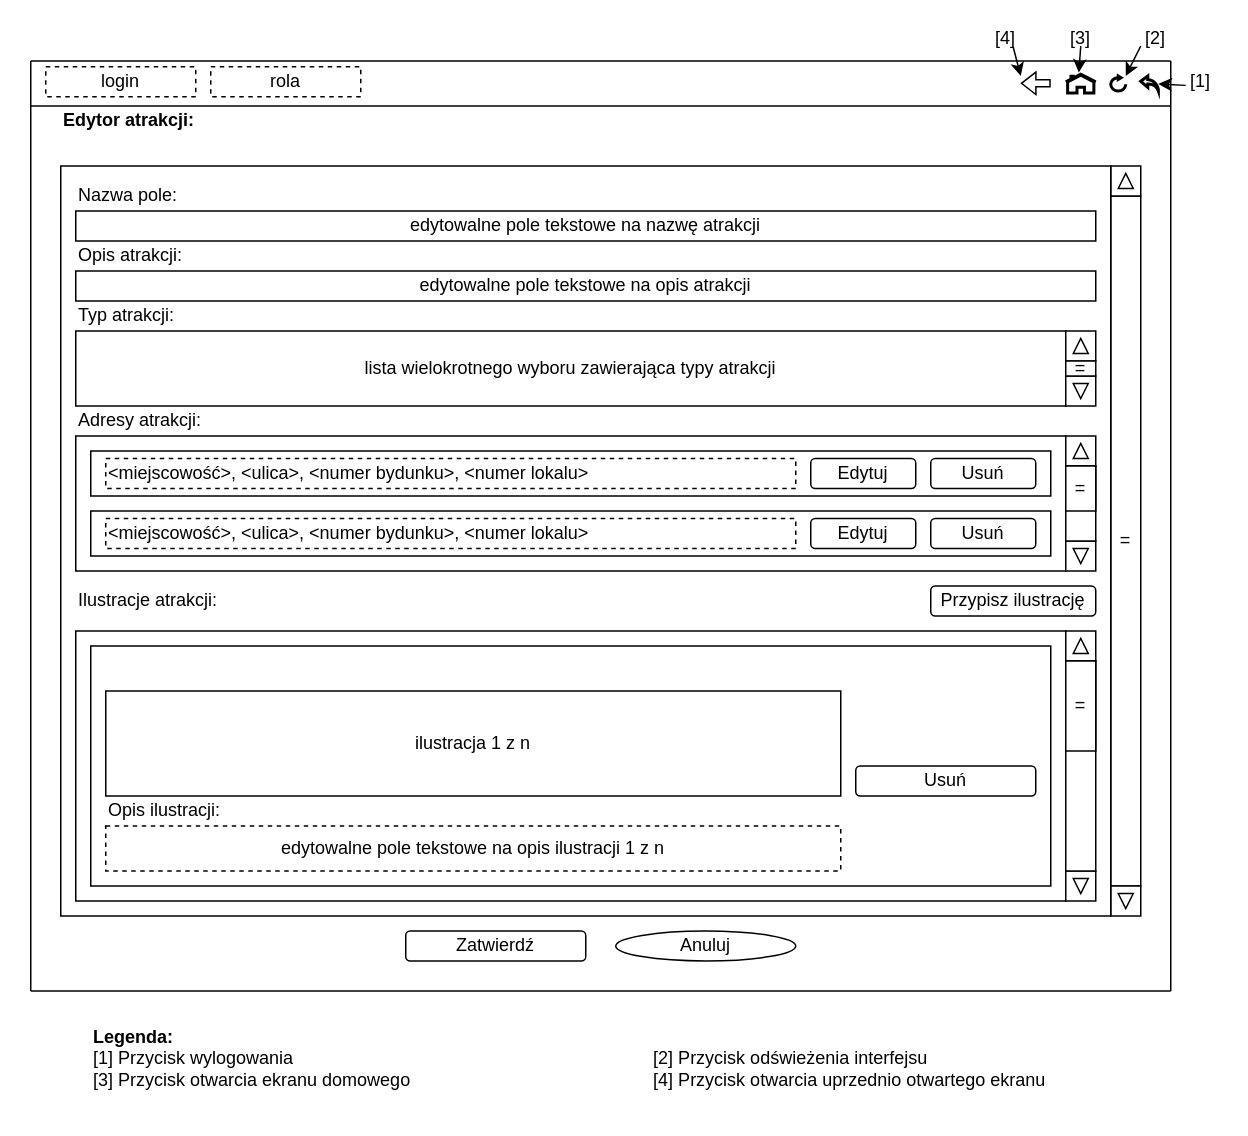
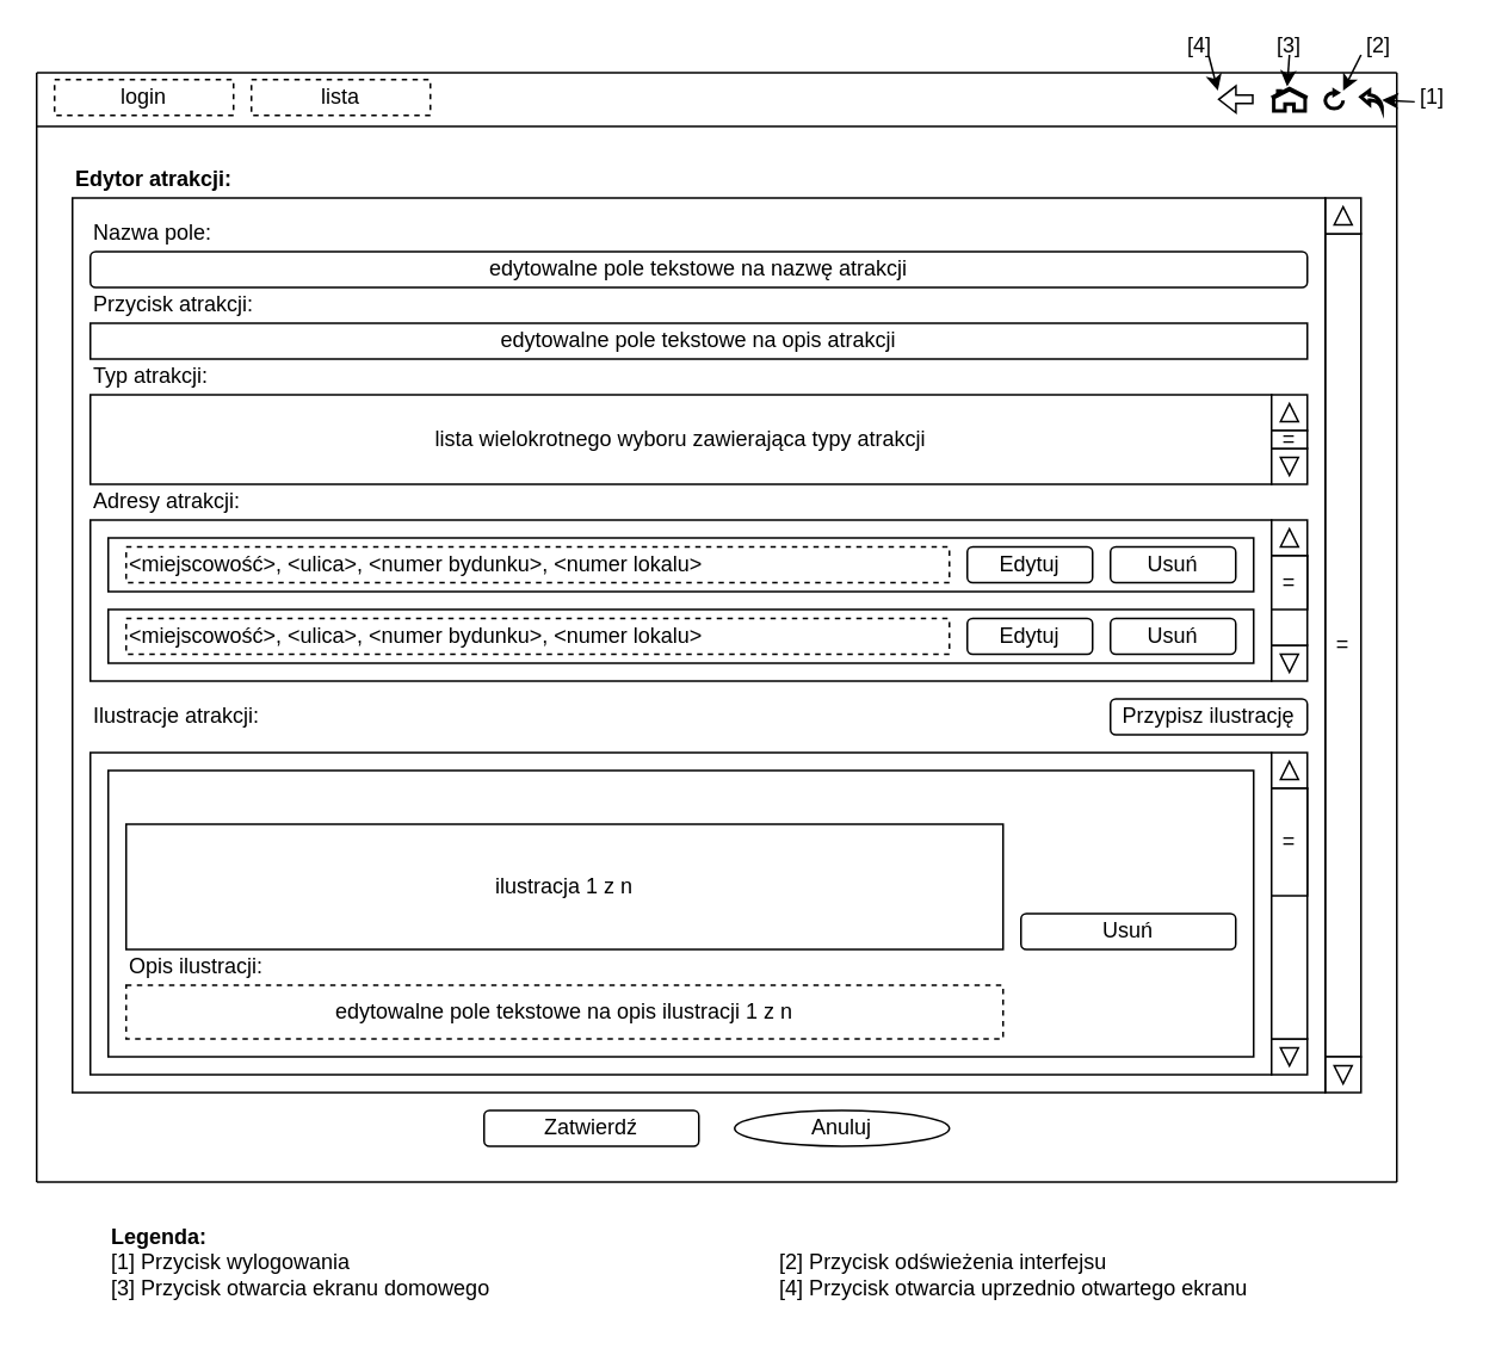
  <mxCell id="0" />
  <mxCell id="1" parent="0" />
  <mxCell id="2" value="" style="endArrow=none;html=1;rounded=0;" parent="1" edge="1"><mxGeometry width="50" height="50" relative="1" as="geometry"><mxPoint x="20" y="40" as="sourcePoint" /><mxPoint x="780" y="40" as="targetPoint" /></mxGeometry></mxCell>
  <mxCell id="3" value="" style="endArrow=none;html=1;rounded=0;" parent="1" edge="1"><mxGeometry width="50" height="50" relative="1" as="geometry"><mxPoint x="20" y="660" as="sourcePoint" /><mxPoint x="20" y="40" as="targetPoint" /></mxGeometry></mxCell>
  <mxCell id="4" value="" style="endArrow=none;html=1;rounded=0;" parent="1" edge="1"><mxGeometry width="50" height="50" relative="1" as="geometry"><mxPoint x="20" y="70" as="sourcePoint" /><mxPoint x="780" y="70" as="targetPoint" /></mxGeometry></mxCell>
  <mxCell id="5" value="" style="endArrow=none;html=1;rounded=0;" parent="1" edge="1"><mxGeometry width="50" height="50" relative="1" as="geometry"><mxPoint x="780" y="660" as="sourcePoint" /><mxPoint x="780" y="40" as="targetPoint" /></mxGeometry></mxCell>
  <mxCell id="6" value="" style="html=1;verticalLabelPosition=bottom;align=center;labelBackgroundColor=#ffffff;verticalAlign=top;strokeWidth=2;shadow=0;dashed=0;shape=mxgraph.ios7.icons.home;" parent="1" vertex="1"><mxGeometry x="710" y="48.75" width="20" height="12.5" as="geometry" /></mxCell>
  <mxCell id="7" value="" style="html=1;verticalLabelPosition=bottom;align=center;labelBackgroundColor=#ffffff;verticalAlign=top;strokeWidth=2;shadow=0;dashed=0;shape=mxgraph.ios7.icons.back;fontFamily=Helvetica;fontSize=12;" parent="1" vertex="1"><mxGeometry x="760" y="50" width="11.76" height="10" as="geometry" /></mxCell>
  <mxCell id="8" value="" style="html=1;verticalLabelPosition=bottom;align=center;labelBackgroundColor=#ffffff;verticalAlign=top;strokeWidth=2;shadow=0;dashed=0;shape=mxgraph.ios7.icons.reload;fontFamily=Helvetica;fontSize=12;" parent="1" vertex="1"><mxGeometry x="740" y="50" width="10" height="10" as="geometry" /></mxCell>
  <mxCell id="9" value="[1]" style="text;html=1;strokeColor=none;fillColor=none;align=center;verticalAlign=middle;whiteSpace=wrap;rounded=0;fontSize=12;fontFamily=Helvetica;fontColor=default;" parent="1" vertex="1"><mxGeometry x="790" y="48.75" width="20" height="10" as="geometry" /></mxCell>
  <mxCell id="10" value="" style="endArrow=classic;html=1;rounded=0;fontFamily=Helvetica;fontSize=12;fontColor=default;exitX=0;exitY=0.75;exitDx=0;exitDy=0;" parent="1" source="9" target="7" edge="1"><mxGeometry width="50" height="50" relative="1" as="geometry"><mxPoint x="710" y="20" as="sourcePoint" /><mxPoint x="760" y="-30" as="targetPoint" /></mxGeometry></mxCell>
  <mxCell id="11" value="" style="shape=flexArrow;endArrow=classic;html=1;rounded=0;fontFamily=Helvetica;fontSize=12;fontColor=default;startWidth=9.302;endWidth=9.302;startSize=5.426;endSize=2.867;width=4.651;" parent="1" edge="1"><mxGeometry width="50" height="50" relative="1" as="geometry"><mxPoint x="700" y="54.88" as="sourcePoint" /><mxPoint x="680" y="54.88" as="targetPoint" /></mxGeometry></mxCell>
  <mxCell id="12" value="[2]" style="text;html=1;strokeColor=none;fillColor=none;align=center;verticalAlign=middle;whiteSpace=wrap;rounded=0;fontSize=12;fontFamily=Helvetica;fontColor=default;" parent="1" vertex="1"><mxGeometry x="750" y="20" width="40" height="10" as="geometry" /></mxCell>
  <mxCell id="13" value="" style="endArrow=classic;html=1;rounded=0;fontFamily=Helvetica;fontSize=12;fontColor=default;exitX=0.25;exitY=1;exitDx=0;exitDy=0;entryX=1;entryY=0;entryDx=0;entryDy=0;entryPerimeter=0;" parent="1" source="12" target="8" edge="1"><mxGeometry width="50" height="50" relative="1" as="geometry"><mxPoint x="700" y="50" as="sourcePoint" /><mxPoint x="750" y="0" as="targetPoint" /></mxGeometry></mxCell>
  <mxCell id="14" value="[3]" style="text;html=1;strokeColor=none;fillColor=none;align=center;verticalAlign=middle;whiteSpace=wrap;rounded=0;fontSize=12;fontFamily=Helvetica;fontColor=default;" parent="1" vertex="1"><mxGeometry x="710" y="20" width="20" height="10" as="geometry" /></mxCell>
  <mxCell id="15" value="" style="endArrow=classic;html=1;rounded=0;fontFamily=Helvetica;fontSize=12;fontColor=default;entryX=0.437;entryY=-0.082;entryDx=0;entryDy=0;entryPerimeter=0;exitX=0.5;exitY=1;exitDx=0;exitDy=0;" parent="1" source="14" target="6" edge="1"><mxGeometry width="50" height="50" relative="1" as="geometry"><mxPoint x="730" y="-20" as="sourcePoint" /><mxPoint x="720" y="-10" as="targetPoint" /></mxGeometry></mxCell>
  <mxCell id="16" value="[4]" style="text;html=1;strokeColor=none;fillColor=none;align=center;verticalAlign=middle;whiteSpace=wrap;rounded=0;fontSize=12;fontFamily=Helvetica;fontColor=default;" parent="1" vertex="1"><mxGeometry x="660" y="20" width="20" height="10" as="geometry" /></mxCell>
  <mxCell id="17" value="" style="endArrow=classic;html=1;rounded=0;fontFamily=Helvetica;fontSize=12;fontColor=default;exitX=0.748;exitY=1.065;exitDx=0;exitDy=0;exitPerimeter=0;" parent="1" source="16" edge="1"><mxGeometry width="50" height="50" relative="1" as="geometry"><mxPoint x="640" y="50" as="sourcePoint" /><mxPoint x="680" y="50" as="targetPoint" /></mxGeometry></mxCell>
  <mxCell id="18" value="" style="endArrow=none;html=1;rounded=0;fontFamily=Helvetica;fontSize=12;fontColor=default;" parent="1" edge="1"><mxGeometry width="50" height="50" relative="1" as="geometry"><mxPoint x="20" y="660" as="sourcePoint" /><mxPoint x="780" y="660" as="targetPoint" /></mxGeometry></mxCell>
  <mxCell id="19" value="&lt;b&gt;Legenda:&lt;/b&gt;&lt;br&gt;[1] Przycisk wylogowania&lt;span style=&quot;white-space: pre;&quot;&gt;&#09;&lt;/span&gt;&lt;span style=&quot;white-space: pre;&quot;&gt;&#09;&lt;span style=&quot;white-space: pre;&quot;&gt;&#09;&lt;/span&gt;&lt;span style=&quot;white-space: pre;&quot;&gt;&#09;&lt;span style=&quot;white-space: pre;&quot;&gt;&#09;&lt;/span&gt;&lt;span style=&quot;white-space: pre;&quot;&gt;&#09;&lt;span style=&quot;white-space: pre;&quot;&gt;&#09;&lt;span style=&quot;white-space: pre;&quot;&gt;&#09;&lt;/span&gt;&lt;span style=&quot;white-space: pre;&quot;&gt;&#09;&lt;/span&gt;&lt;/span&gt;&lt;/span&gt;&lt;/span&gt;&lt;/span&gt;[2] Przycisk odświeżenia interfejsu&lt;br&gt;[3] Przycisk otwarcia ekranu domowego&lt;span style=&quot;white-space: pre;&quot;&gt;&#09;&lt;/span&gt;&lt;span style=&quot;white-space: pre;&quot;&gt;&#09;&lt;span style=&quot;white-space: pre;&quot;&gt;&#09;&lt;/span&gt;&lt;span style=&quot;white-space: pre;&quot;&gt;&#09;&lt;/span&gt;&lt;span style=&quot;white-space: pre;&quot;&gt;&#09;&lt;span style=&quot;white-space: pre;&quot;&gt;&#09;&lt;/span&gt;&lt;span style=&quot;white-space: pre;&quot;&gt;&#09;&lt;/span&gt;&lt;/span&gt;&lt;/span&gt;[4] Przycisk otwarcia uprzednio otwartego ekranu" style="text;html=1;align=left;verticalAlign=middle;resizable=0;points=[];autosize=1;strokeColor=none;fillColor=none;dashed=1;" parent="1" vertex="1"><mxGeometry x="60" y="675" width="660" height="60" as="geometry" /></mxCell>
  <mxCell id="20" value="login" style="rounded=0;whiteSpace=wrap;html=1;dashed=1;" parent="1" vertex="1"><mxGeometry x="30" y="43.75" width="100" height="20" as="geometry" /></mxCell>
- <mxCell id="21" value="rola" style="rounded=0;whiteSpace=wrap;html=1;dashed=1;" parent="1" vertex="1"><mxGeometry x="140" y="43.75" width="100" height="20" as="geometry" /></mxCell>
- <mxCell id="22" value="Edytor atrakcji:" style="text;html=1;strokeColor=none;fillColor=none;align=left;verticalAlign=middle;whiteSpace=wrap;rounded=0;fontStyle=1;dashed=1;" parent="1" vertex="1"><mxGeometry x="40" y="70" width="720" height="20" as="geometry" /></mxCell>
+ <mxCell id="21" value="lista" style="rounded=0;whiteSpace=wrap;html=1;dashed=1;" parent="1" vertex="1"><mxGeometry x="140" y="43.75" width="100" height="20" as="geometry" /></mxCell>
+ <mxCell id="22" value="Edytor atrakcji:" style="text;html=1;strokeColor=none;fillColor=none;align=left;verticalAlign=middle;whiteSpace=wrap;rounded=0;fontStyle=1;dashed=1;" parent="1" vertex="1"><mxGeometry x="40" y="90" width="720" height="20" as="geometry" /></mxCell>
  <mxCell id="23" value="=" style="rounded=0;whiteSpace=wrap;html=1;" parent="1" vertex="1"><mxGeometry x="740" y="130" width="20" height="460" as="geometry" /></mxCell>
  <mxCell id="24" value="" style="whiteSpace=wrap;html=1;aspect=fixed;" parent="1" vertex="1"><mxGeometry x="740" y="110" width="20" height="20" as="geometry" /></mxCell>
  <mxCell id="25" value="" style="triangle;whiteSpace=wrap;html=1;rotation=-90;" parent="1" vertex="1"><mxGeometry x="745" y="115" width="10" height="10" as="geometry" /></mxCell>
  <mxCell id="26" value="" style="whiteSpace=wrap;html=1;aspect=fixed;" parent="1" vertex="1"><mxGeometry x="740" y="590" width="20" height="20" as="geometry" /></mxCell>
  <mxCell id="27" value="" style="triangle;whiteSpace=wrap;html=1;rotation=90;" parent="1" vertex="1"><mxGeometry x="745" y="595" width="10" height="10" as="geometry" /></mxCell>
  <mxCell id="28" value="" style="rounded=0;whiteSpace=wrap;html=1;" parent="1" vertex="1"><mxGeometry x="40" y="110" width="700" height="500" as="geometry" /></mxCell>
  <mxCell id="29" value="Nazwa pole:" style="text;html=1;strokeColor=none;fillColor=none;align=left;verticalAlign=middle;whiteSpace=wrap;rounded=0;" parent="1" vertex="1"><mxGeometry x="50" y="120" width="680" height="20" as="geometry" /></mxCell>
- <mxCell id="30" value="edytowalne pole tekstowe na nazwę atrakcji" style="rounded=0;whiteSpace=wrap;html=1;" parent="1" vertex="1"><mxGeometry x="50" y="140" width="680" height="20" as="geometry" /></mxCell>
- <mxCell id="31" value="Opis atrakcji:" style="text;html=1;strokeColor=none;fillColor=none;align=left;verticalAlign=middle;whiteSpace=wrap;rounded=0;" parent="1" vertex="1"><mxGeometry x="50" y="160" width="680" height="20" as="geometry" /></mxCell>
+ <mxCell id="30" value="edytowalne pole tekstowe na nazwę atrakcji" style="whiteSpace=wrap;html=1;rounded=1;" parent="1" vertex="1"><mxGeometry x="50" y="140" width="680" height="20" as="geometry" /></mxCell>
+ <mxCell id="31" value="Przycisk atrakcji:" style="text;html=1;strokeColor=none;fillColor=none;align=left;verticalAlign=middle;whiteSpace=wrap;rounded=0;" parent="1" vertex="1"><mxGeometry x="50" y="160" width="680" height="20" as="geometry" /></mxCell>
  <mxCell id="32" value="edytowalne pole tekstowe na opis atrakcji" style="rounded=0;whiteSpace=wrap;html=1;" parent="1" vertex="1"><mxGeometry x="50" y="180" width="680" height="20" as="geometry" /></mxCell>
  <mxCell id="33" value="Zatwierdź" style="rounded=1;whiteSpace=wrap;html=1;" parent="1" vertex="1"><mxGeometry x="270" y="620" width="120" height="20" as="geometry" /></mxCell>
  <mxCell id="34" value="Anuluj" style="ellipse;whiteSpace=wrap;html=1;" parent="1" vertex="1"><mxGeometry x="410" y="620" width="120" height="20" as="geometry" /></mxCell>
  <mxCell id="35" value="Typ atrakcji:" style="text;html=1;strokeColor=none;fillColor=none;align=left;verticalAlign=middle;whiteSpace=wrap;rounded=0;" parent="1" vertex="1"><mxGeometry x="50" y="200" width="680" height="20" as="geometry" /></mxCell>
  <mxCell id="36" value="lista wielokrotnego wyboru zawierająca typy atrakcji" style="rounded=0;whiteSpace=wrap;html=1;" parent="1" vertex="1"><mxGeometry x="50" y="220" width="660" height="50" as="geometry" /></mxCell>
  <mxCell id="37" value="" style="whiteSpace=wrap;html=1;aspect=fixed;" parent="1" vertex="1"><mxGeometry x="710" y="250" width="20" height="20" as="geometry" /></mxCell>
  <mxCell id="38" value="" style="triangle;whiteSpace=wrap;html=1;rotation=90;" parent="1" vertex="1"><mxGeometry x="715" y="255" width="10" height="10" as="geometry" /></mxCell>
  <mxCell id="39" value="" style="whiteSpace=wrap;html=1;aspect=fixed;" parent="1" vertex="1"><mxGeometry x="710" y="220" width="20" height="20" as="geometry" /></mxCell>
  <mxCell id="40" value="" style="triangle;whiteSpace=wrap;html=1;rotation=-90;" parent="1" vertex="1"><mxGeometry x="715" y="225" width="10" height="10" as="geometry" /></mxCell>
  <mxCell id="41" value="=" style="rounded=0;whiteSpace=wrap;html=1;" parent="1" vertex="1"><mxGeometry x="710" y="240" width="20" height="10" as="geometry" /></mxCell>
  <mxCell id="42" value="Adresy atrakcji:" style="text;html=1;strokeColor=none;fillColor=none;align=left;verticalAlign=middle;whiteSpace=wrap;rounded=0;" parent="1" vertex="1"><mxGeometry x="50" y="270" width="680" height="20" as="geometry" /></mxCell>
  <mxCell id="43" value="" style="rounded=0;whiteSpace=wrap;html=1;" parent="1" vertex="1"><mxGeometry x="50" y="290" width="660" height="90" as="geometry" /></mxCell>
  <mxCell id="44" value="" style="whiteSpace=wrap;html=1;aspect=fixed;" parent="1" vertex="1"><mxGeometry x="710" y="290" width="20" height="20" as="geometry" /></mxCell>
  <mxCell id="45" value="" style="triangle;whiteSpace=wrap;html=1;rotation=-90;" parent="1" vertex="1"><mxGeometry x="715" y="295" width="10" height="10" as="geometry" /></mxCell>
  <mxCell id="46" value="" style="whiteSpace=wrap;html=1;aspect=fixed;" parent="1" vertex="1"><mxGeometry x="710" y="360" width="20" height="20" as="geometry" /></mxCell>
  <mxCell id="47" value="" style="triangle;whiteSpace=wrap;html=1;rotation=90;" parent="1" vertex="1"><mxGeometry x="715" y="365" width="10" height="10" as="geometry" /></mxCell>
  <mxCell id="48" value="" style="rounded=0;whiteSpace=wrap;html=1;" parent="1" vertex="1"><mxGeometry x="710" y="310" width="20" height="50" as="geometry" /></mxCell>
  <mxCell id="49" value="" style="rounded=0;whiteSpace=wrap;html=1;align=left;" parent="1" vertex="1"><mxGeometry x="60" y="300" width="640" height="30" as="geometry" /></mxCell>
  <mxCell id="50" value="Usuń" style="rounded=1;whiteSpace=wrap;html=1;" parent="1" vertex="1"><mxGeometry x="620" y="305" width="70" height="20" as="geometry" /></mxCell>
  <mxCell id="51" value="Edytuj" style="rounded=1;whiteSpace=wrap;html=1;" parent="1" vertex="1"><mxGeometry x="540" y="305" width="70" height="20" as="geometry" /></mxCell>
  <mxCell id="52" value="&amp;lt;miejscowość&amp;gt;, &amp;lt;ulica&amp;gt;, &amp;lt;numer bydunku&amp;gt;, &amp;lt;numer lokalu&amp;gt;" style="text;html=1;strokeColor=default;fillColor=none;align=left;verticalAlign=middle;whiteSpace=wrap;rounded=0;dashed=1;" parent="1" vertex="1"><mxGeometry x="70" y="305" width="460" height="20" as="geometry" /></mxCell>
  <mxCell id="53" value="" style="rounded=0;whiteSpace=wrap;html=1;align=left;" parent="1" vertex="1"><mxGeometry x="60" y="340" width="640" height="30" as="geometry" /></mxCell>
  <mxCell id="54" value="Usuń" style="rounded=1;whiteSpace=wrap;html=1;" parent="1" vertex="1"><mxGeometry x="620" y="345" width="70" height="20" as="geometry" /></mxCell>
  <mxCell id="55" value="Edytuj" style="rounded=1;whiteSpace=wrap;html=1;" parent="1" vertex="1"><mxGeometry x="540" y="345" width="70" height="20" as="geometry" /></mxCell>
  <mxCell id="56" value="&amp;lt;miejscowość&amp;gt;, &amp;lt;ulica&amp;gt;, &amp;lt;numer bydunku&amp;gt;, &amp;lt;numer lokalu&amp;gt;" style="text;html=1;strokeColor=default;fillColor=none;align=left;verticalAlign=middle;whiteSpace=wrap;rounded=0;dashed=1;" parent="1" vertex="1"><mxGeometry x="70" y="345" width="460" height="20" as="geometry" /></mxCell>
  <mxCell id="57" value="=" style="rounded=0;whiteSpace=wrap;html=1;" parent="1" vertex="1"><mxGeometry x="710" y="310" width="20" height="30" as="geometry" /></mxCell>
  <mxCell id="58" value="Ilustracje atrakcji:" style="text;html=1;strokeColor=none;fillColor=none;align=left;verticalAlign=middle;whiteSpace=wrap;rounded=0;" parent="1" vertex="1"><mxGeometry x="50" y="390" width="560" height="20" as="geometry" /></mxCell>
  <mxCell id="59" value="" style="rounded=0;whiteSpace=wrap;html=1;" parent="1" vertex="1"><mxGeometry x="50" y="420" width="660" height="180" as="geometry" /></mxCell>
  <mxCell id="60" value="Przypisz ilustrację" style="rounded=1;whiteSpace=wrap;html=1;" parent="1" vertex="1"><mxGeometry x="620" y="390" width="110" height="20" as="geometry" /></mxCell>
  <mxCell id="61" value="" style="whiteSpace=wrap;html=1;aspect=fixed;" parent="1" vertex="1"><mxGeometry x="710" y="420" width="20" height="20" as="geometry" /></mxCell>
  <mxCell id="62" value="" style="triangle;whiteSpace=wrap;html=1;rotation=-90;" parent="1" vertex="1"><mxGeometry x="715" y="425" width="10" height="10" as="geometry" /></mxCell>
  <mxCell id="63" value="" style="whiteSpace=wrap;html=1;aspect=fixed;" parent="1" vertex="1"><mxGeometry x="710" y="580" width="20" height="20" as="geometry" /></mxCell>
  <mxCell id="64" value="" style="triangle;whiteSpace=wrap;html=1;rotation=90;" parent="1" vertex="1"><mxGeometry x="715" y="585" width="10" height="10" as="geometry" /></mxCell>
  <mxCell id="65" value="" style="rounded=0;whiteSpace=wrap;html=1;" parent="1" vertex="1"><mxGeometry x="710" y="440" width="20" height="140" as="geometry" /></mxCell>
  <mxCell id="66" value="=" style="rounded=0;whiteSpace=wrap;html=1;" parent="1" vertex="1"><mxGeometry x="710" y="440" width="20" height="60" as="geometry" /></mxCell>
  <mxCell id="67" value="" style="rounded=0;whiteSpace=wrap;html=1;" parent="1" vertex="1"><mxGeometry x="60" y="430" width="640" height="160" as="geometry" /></mxCell>
  <mxCell id="68" value="ilustracja 1 z n" style="rounded=0;whiteSpace=wrap;html=1;" parent="1" vertex="1"><mxGeometry x="70" y="460" width="490" height="70" as="geometry" /></mxCell>
  <mxCell id="69" value="Usuń" style="rounded=1;whiteSpace=wrap;html=1;" parent="1" vertex="1"><mxGeometry x="570" y="510" width="120" height="20" as="geometry" /></mxCell>
  <mxCell id="70" value="edytowalne pole tekstowe na opis ilustracji 1 z n" style="rounded=0;whiteSpace=wrap;html=1;dashed=1;" parent="1" vertex="1"><mxGeometry x="70" y="550" width="490" height="30" as="geometry" /></mxCell>
  <mxCell id="71" value="Opis ilustracji:" style="text;html=1;strokeColor=none;fillColor=none;align=left;verticalAlign=middle;whiteSpace=wrap;rounded=0;" parent="1" vertex="1"><mxGeometry x="70" y="530" width="490" height="20" as="geometry" /></mxCell>
